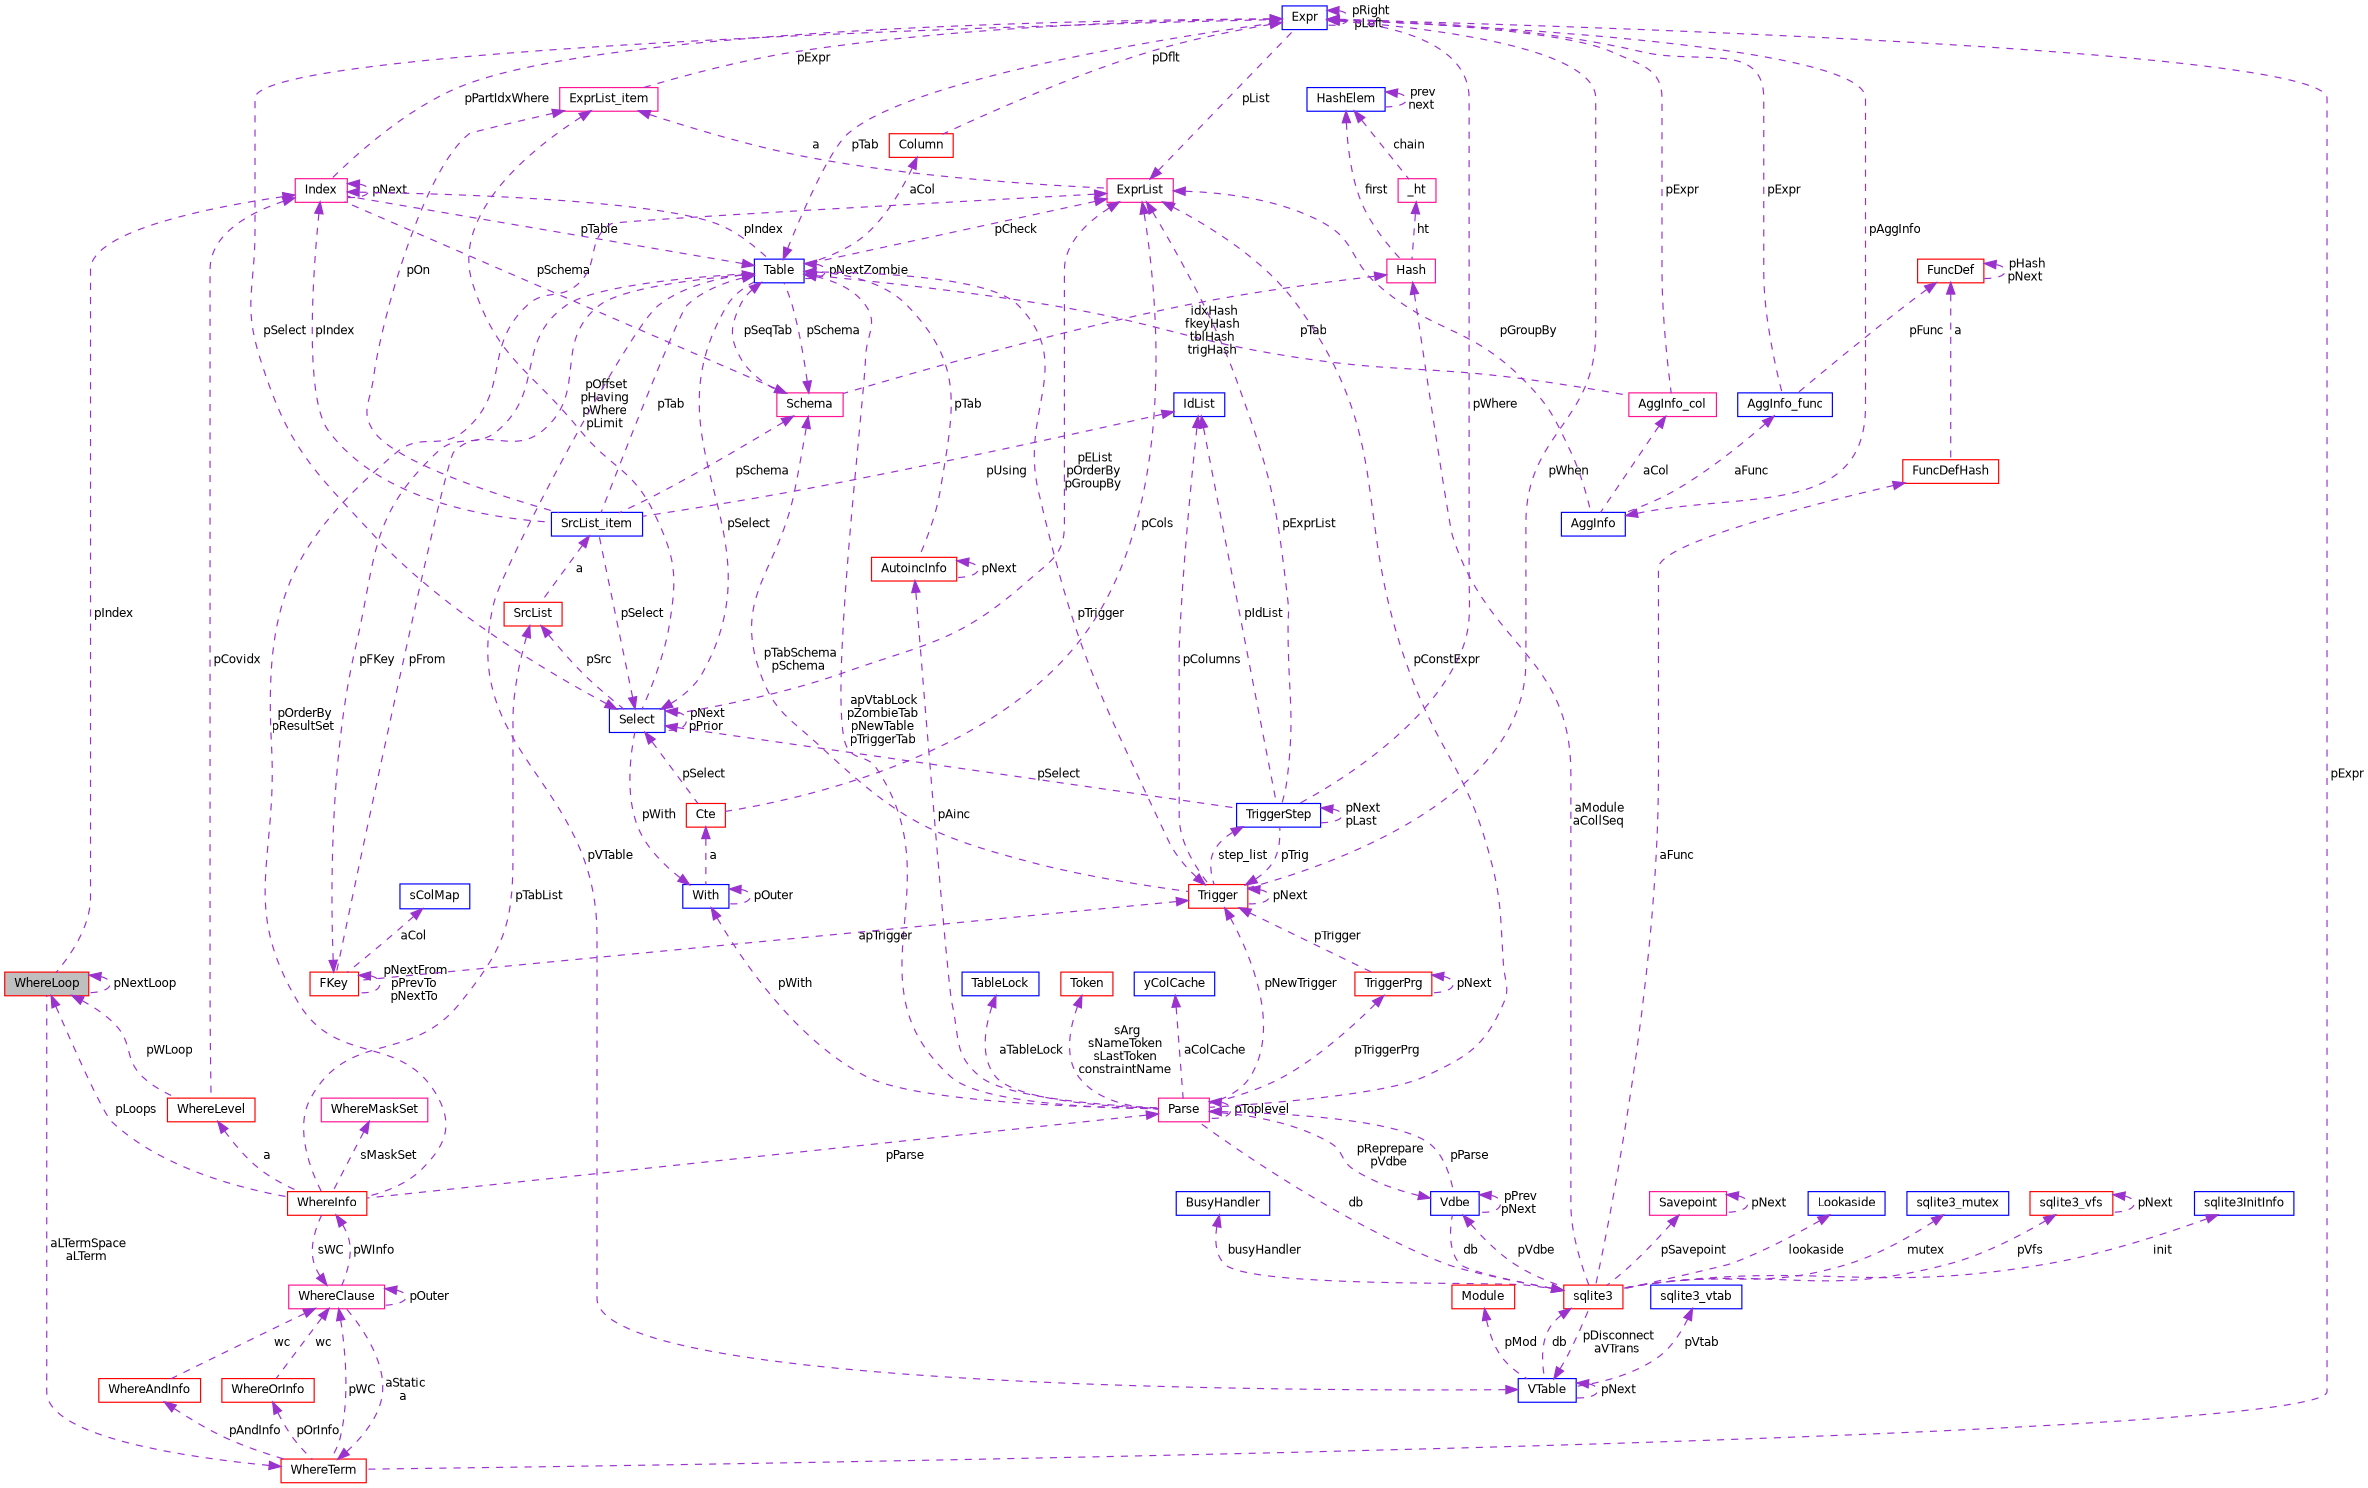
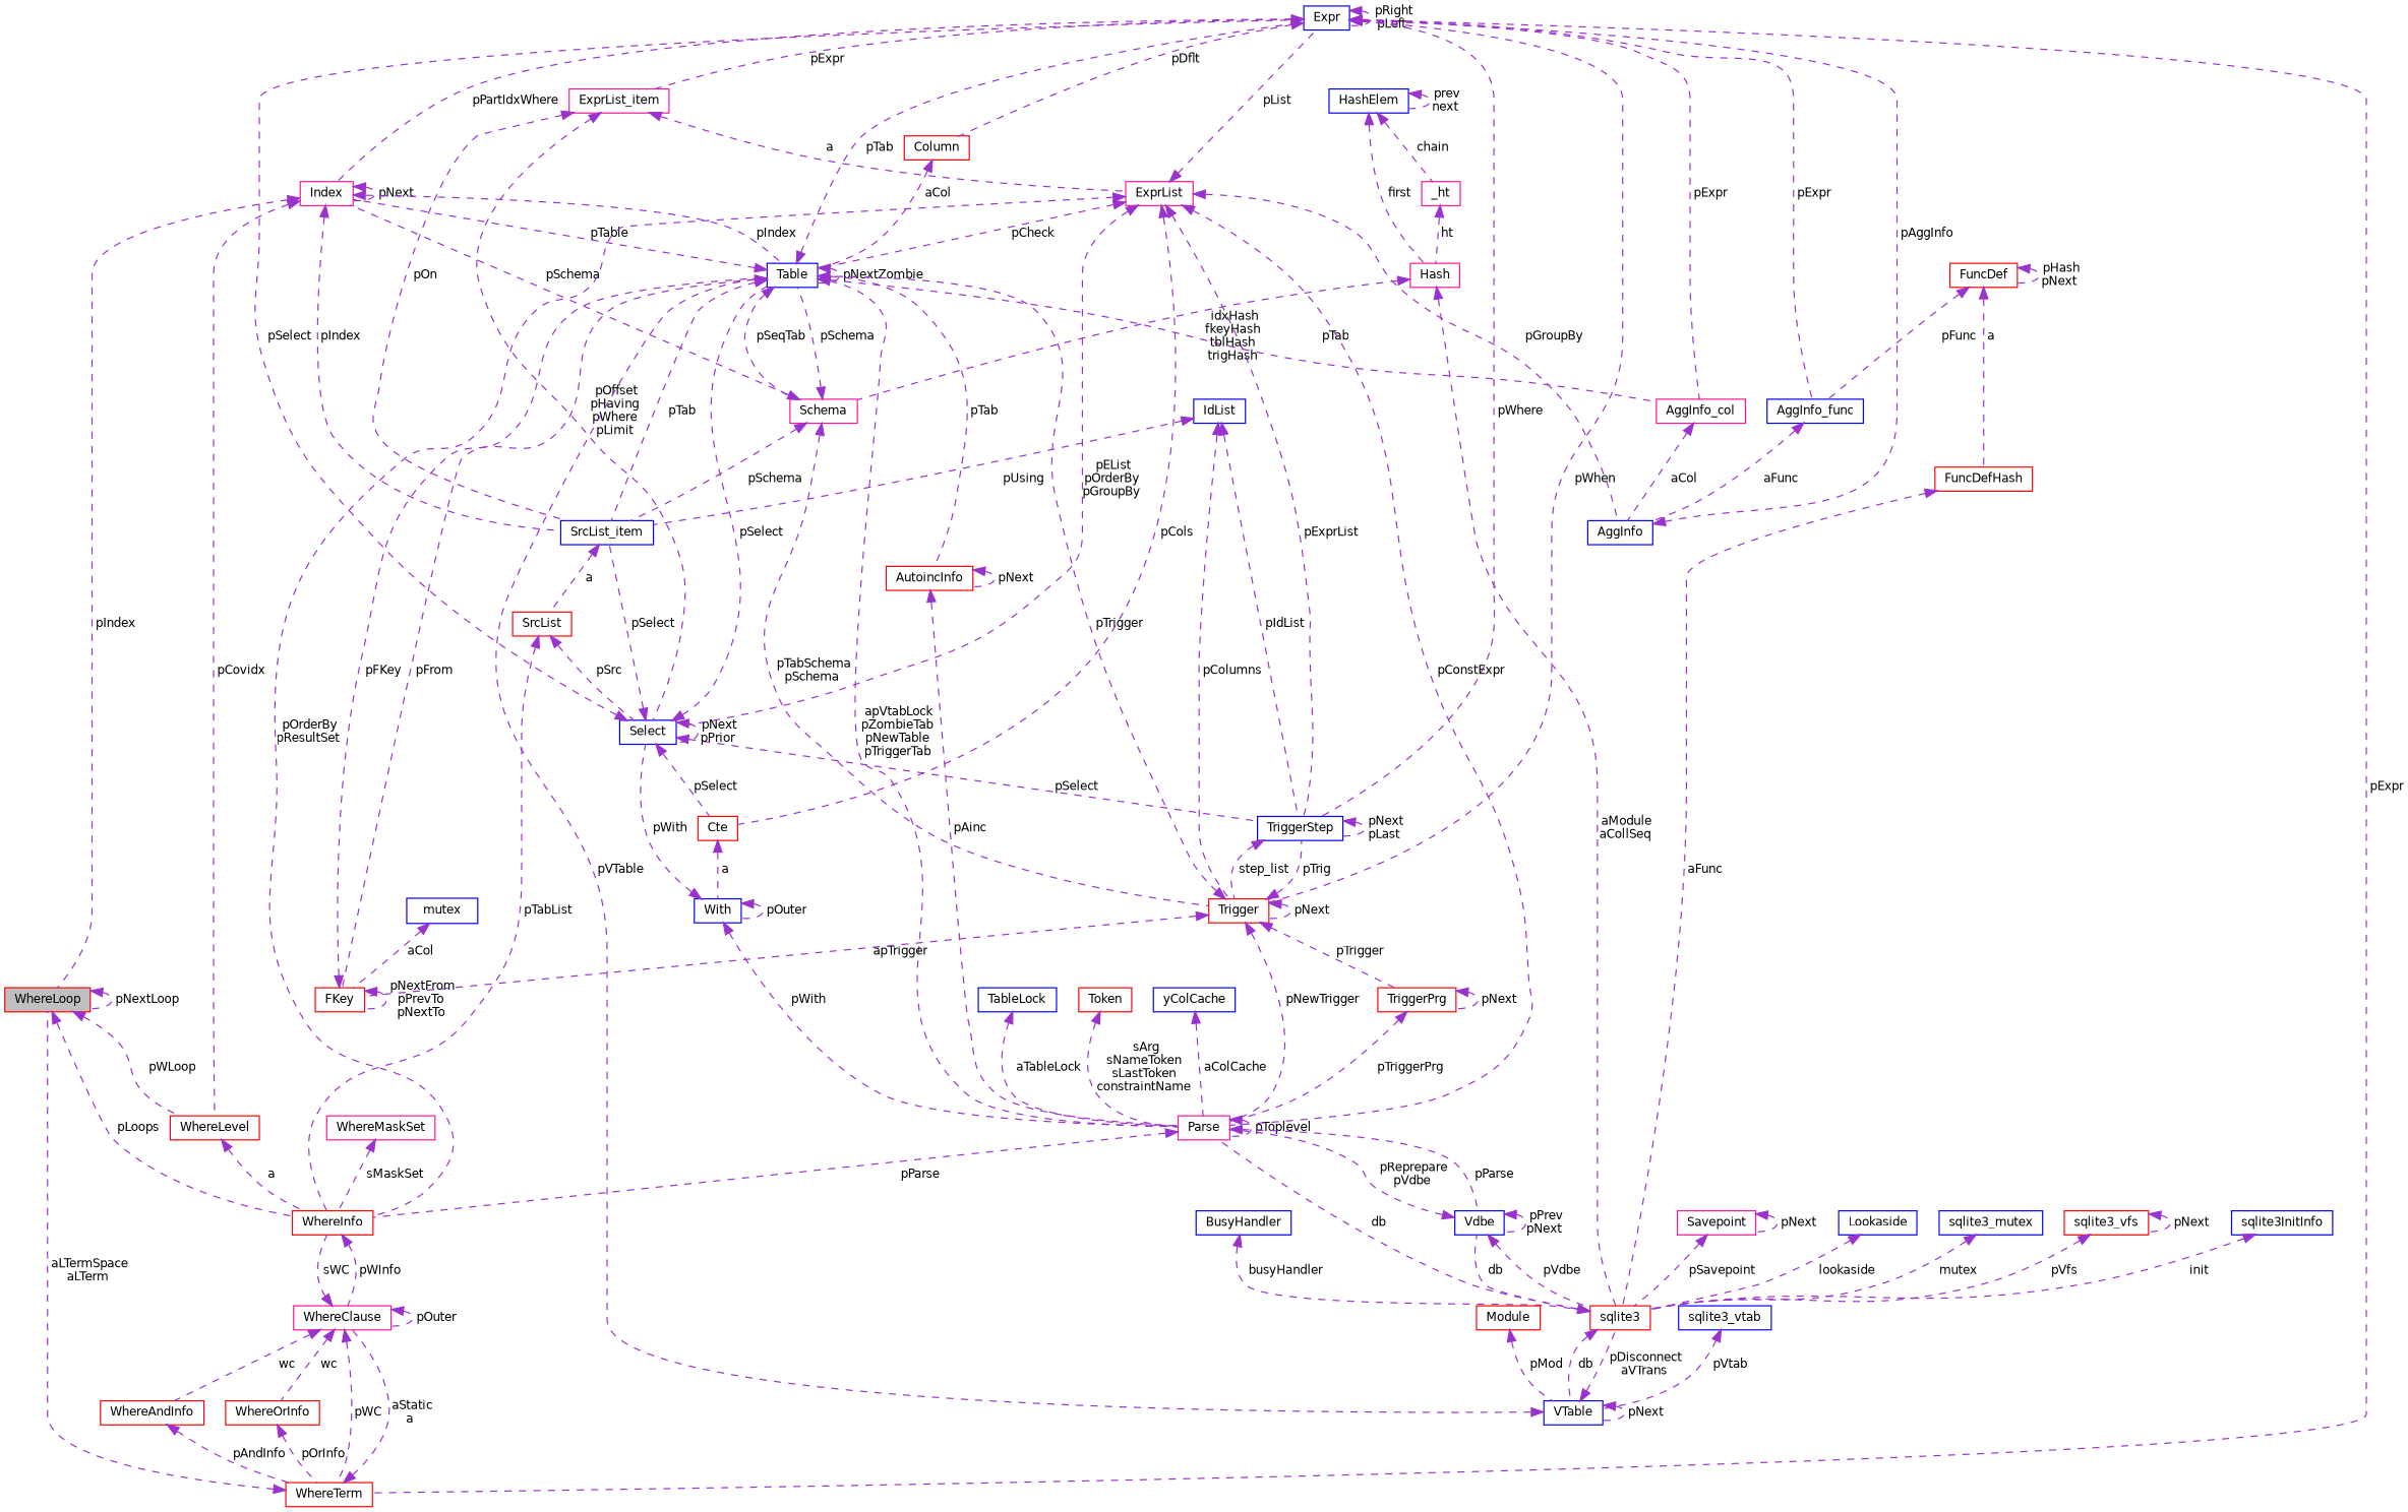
  digraph {
    node [color=blue fillcolor=white fontname=Helvetica fontsize=10 shape=record style=filled]
    edge [color=darkorchid3 dir=back fontname=Helvetica fontsize=10 labelfontname=Helvetica labelfontsize=10 style=dashed]
    n1 [color=red fillcolor=grey75 fontcolor=black height=0.2 label=WhereLoop width=0.4]
    n2 [color=red height=0.2 label=WhereInfo width=0.4]
    n3 [color=red height=0.2 label=WhereLevel width=0.4]
    n4 [color=deeppink height=0.2 label=WhereClause width=0.4]
    n5 [color=red height=0.2 label=WhereTerm width=0.4]
    n6 [color=red height=0.2 label=WhereAndInfo width=0.4]
    n7 [color=red height=0.2 label=WhereOrInfo width=0.4]
    n8 [color=deeppink height=0.2 label=Index width=0.4]
    n9 [height=0.2 label=Table width=0.4]
    n10 [height=0.2 label=SrcList_item width=0.4]
    n11 [color=deeppink height=0.2 label=Schema width=0.4]
    n12 [height=0.2 label=Expr width=0.4]
    n13 [color=deeppink height=0.2 label=AggInfo_col width=0.4]
    n14 [color=red height=0.2 label=FKey width=0.4]
    n15 [color=deeppink height=0.2 label=Parse width=0.4]
    n16 [color=red height=0.2 label=AutoincInfo width=0.4]
    n17 [color=red height=0.2 label=SrcList width=0.4]
    n18 [color=red height=0.2 label=Trigger width=0.4]
    n19 [height=0.2 label=TriggerStep width=0.4]
    n20 [color=red height=0.2 label=TriggerPrg width=0.4]
    n21 [color=red height=0.2 label=Column width=0.4]
    n22 [height=0.2 label=AggInfo_func width=0.4]
    n23 [color=deeppink height=0.2 label=ExprList_item width=0.4]
    n24 [height=0.2 label=AggInfo width=0.4]
    n25 [height=0.2 label=Vdbe width=0.4]
    n26 [height=0.2 label=Select width=0.4]
    n27 [color=deeppink height=0.2 label=ExprList width=0.4]
    n28 [color=red height=0.2 label=Cte width=0.4]
    n29 [color=red height=0.2 label=FuncDef width=0.4]
    n30 [color=red height=0.2 label=FuncDefHash width=0.4]
    n31 [color=red height=0.2 label=sqlite3 width=0.4]
    n32 [height=0.2 label=With width=0.4]
    n33 [height=0.2 label=IdList width=0.4]
-   n34 [height=0.2 label=sColMap width=0.4]
+   n34 [height=0.2 label=mutex width=0.4]
    n35 [height=0.2 label=VTable width=0.4]
    n36 [height=0.2 label=TableLock width=0.4]
    n37 [color=red height=0.2 label=Token width=0.4]
    n38 [height=0.2 label=yColCache width=0.4]
    n39 [color=deeppink height=0.2 label=Savepoint width=0.4]
    n40 [height=0.2 label=Lookaside width=0.4]
    n41 [height=0.2 label=sqlite3_mutex width=0.4]
    n42 [color=red height=0.2 label=sqlite3_vfs width=0.4]
    n43 [height=0.2 label=sqlite3InitInfo width=0.4]
    n44 [height=0.2 label=BusyHandler width=0.4]
    n45 [color=deeppink height=0.2 label=Hash width=0.4]
    n46 [color=deeppink height=0.2 label=_ht width=0.4]
    n47 [height=0.2 label=HashElem width=0.4]
    n48 [color=red height=0.2 label=Module width=0.4]
    n49 [height=0.2 label=sqlite3_vtab width=0.4]
    n50 [color=deeppink height=0.2 label=WhereMaskSet width=0.4]
    n1 -> n1 [label=" pNextLoop"]
    n1 -> n2 [label=" pLoops"]
    n1 -> n3 [label=" pWLoop"]
    n2 -> n4 [label=" pWInfo"]
    n3 -> n2 [label=" a"]
    n4 -> n2 [label=" sWC"]
    n4 -> n4 [label=" pOuter"]
    n4 -> n5 [label=" pWC"]
    n4 -> n6 [label=" wc"]
    n4 -> n7 [label=" wc"]
    n5 -> n1 [label=" aLTermSpace\naLTerm"]
    n5 -> n4 [label=" aStatic\na"]
    n6 -> n5 [label=" pAndInfo"]
    n7 -> n5 [label=" pOrInfo"]
    n8 -> n1 [label=" pIndex"]
    n8 -> n3 [label=" pCovidx"]
    n8 -> n8 [label=" pNext"]
    n8 -> n9 [label=" pIndex"]
    n8 -> n10 [label=" pIndex"]
    n9 -> n8 [label=" pTable"]
    n9 -> n9 [label=" pNextZombie"]
    n9 -> n10 [label=" pTab"]
    n9 -> n11 [label=" pSeqTab"]
    n9 -> n12 [label=" pTab"]
    n9 -> n13 [label=" pTab"]
    n9 -> n14 [label=" pFrom"]
    n9 -> n15 [label=" apVtabLock\npZombieTab\npNewTable\npTriggerTab"]
    n9 -> n16 [label=" pTab"]
    n10 -> n17 [label=" a"]
    n11 -> n8 [label=" pSchema"]
    n11 -> n9 [label=" pSchema"]
    n11 -> n10 [label=" pSchema"]
    n11 -> n18 [label=" pTabSchema\npSchema"]
    n12 -> n5 [label=" pExpr"]
    n12 -> n8 [label=" pPartIdxWhere"]
    n12 -> n12 [label=" pRight\npLeft"]
    n12 -> n13 [label=" pExpr"]
    n12 -> n18 [label=" pWhen"]
    n12 -> n19 [label=" pWhere"]
    n12 -> n21 [label=" pDflt"]
    n12 -> n22 [label=" pExpr"]
    n12 -> n23 [label=" pExpr"]
    n13 -> n24 [label=" aCol"]
    n14 -> n9 [label=" pFKey"]
    n14 -> n14 [label=" pNextFrom\npPrevTo\npNextTo"]
    n15 -> n2 [label=" pParse"]
    n15 -> n15 [label=" pToplevel"]
    n15 -> n25 [label=" pParse"]
    n16 -> n15 [label=" pAinc"]
    n16 -> n16 [label=" pNext"]
    n17 -> n2 [label=" pTabList"]
    n17 -> n26 [label=" pSrc"]
    n18 -> n9 [label=" pTrigger"]
    n18 -> n14 [label=" apTrigger"]
    n18 -> n15 [label=" pNewTrigger"]
    n18 -> n18 [label=" pNext"]
    n18 -> n19 [label=" pTrig"]
    n18 -> n20 [label=" pTrigger"]
    n19 -> n18 [label=" step_list"]
    n19 -> n19 [label=" pNext\npLast"]
    n20 -> n15 [label=" pTriggerPrg"]
    n20 -> n20 [label=" pNext"]
    n21 -> n9 [label=" aCol"]
    n22 -> n24 [label=" aFunc"]
    n23 -> n10 [label=" pOn"]
    n23 -> n26 [label=" pOffset\npHaving\npWhere\npLimit"]
    n23 -> n27 [label=" a"]
    n24 -> n12 [label=" pAggInfo"]
    n25 -> n15 [label=" pReprepare\npVdbe"]
    n25 -> n25 [label=" pPrev\npNext"]
    n25 -> n31 [label=" pVdbe"]
    n26 -> n9 [label=" pSelect"]
    n26 -> n10 [label=" pSelect"]
    n26 -> n12 [label=" pSelect"]
    n26 -> n19 [label=" pSelect"]
    n26 -> n26 [label=" pNext\npPrior"]
    n26 -> n28 [label=" pSelect"]
    n27 -> n2 [label=" pOrderBy\npResultSet"]
    n27 -> n9 [label=" pCheck"]
    n27 -> n12 [label=" pList"]
    n27 -> n15 [label=" pConstExpr"]
    n27 -> n19 [label=" pExprList"]
    n27 -> n24 [label=" pGroupBy"]
    n27 -> n26 [label=" pEList\npOrderBy\npGroupBy"]
    n27 -> n28 [label=" pCols"]
    n28 -> n32 [label=" a"]
    n29 -> n22 [label=" pFunc"]
    n29 -> n29 [label=" pHash\npNext"]
    n29 -> n30 [label=" a"]
    n30 -> n31 [label=" aFunc"]
    n31 -> n15 [label=" db"]
    n31 -> n25 [label=" db"]
    n31 -> n35 [label=" db"]
    n32 -> n15 [label=" pWith"]
    n32 -> n26 [label=" pWith"]
    n32 -> n32 [label=" pOuter"]
    n33 -> n10 [label=" pUsing"]
    n33 -> n18 [label=" pColumns"]
    n33 -> n19 [label=" pIdList"]
    n34 -> n14 [label=" aCol"]
    n35 -> n9 [label=" pVTable"]
    n35 -> n31 [label=" pDisconnect\naVTrans"]
    n35 -> n35 [label=" pNext"]
    n36 -> n15 [label=" aTableLock"]
    n37 -> n15 [label=" sArg\nsNameToken\nsLastToken\nconstraintName"]
    n38 -> n15 [label=" aColCache"]
    n39 -> n31 [label=" pSavepoint"]
    n39 -> n39 [label=" pNext"]
    n40 -> n31 [label=" lookaside"]
    n41 -> n31 [label=" mutex"]
    n42 -> n31 [label=" pVfs"]
    n42 -> n42 [label=" pNext"]
    n43 -> n31 [label=" init"]
    n44 -> n31 [label=" busyHandler"]
    n45 -> n11 [label=" idxHash\nfkeyHash\ntblHash\ntrigHash"]
    n45 -> n31 [label=" aModule\naCollSeq"]
    n46 -> n45 [label=" ht"]
    n47 -> n45 [label=" first"]
    n47 -> n46 [label=" chain"]
    n47 -> n47 [label=" prev\nnext"]
    n48 -> n35 [label=" pMod"]
    n49 -> n35 [label=" pVtab"]
    n50 -> n2 [label=" sMaskSet"]
  }
